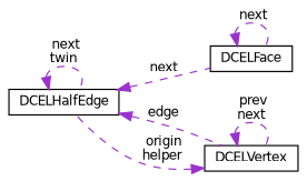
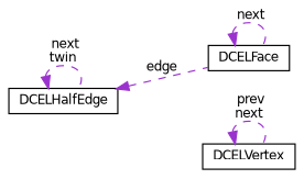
  digraph {
    rankdir=LR
    node [color=black fillcolor=white fontname=Helvetica fontsize=10 shape=record style=filled]
    edge [color=darkorchid3 dir=back fontname=Helvetica fontsize=10 labelfontname=Helvetica labelfontsize=10 style=dashed]
    n1 [height=0.2 label=DCELHalfEdge width=0.4]
    n2 [height=0.2 label=DCELFace width=0.4]
    n3 [height=0.2 label=DCELVertex width=0.4]
    n1 -> n1 [label=" next\ntwin"]
-   n1 -> n2 [label=" next"]
-   n1 -> n3 [label=" edge"]
+   n1 -> n2 [label=" edge"]
    n2 -> n2 [label=" next"]
-   n3 -> n1 [label=" origin\nhelper"]
    n3 -> n3 [label=" prev\nnext"]
  }
